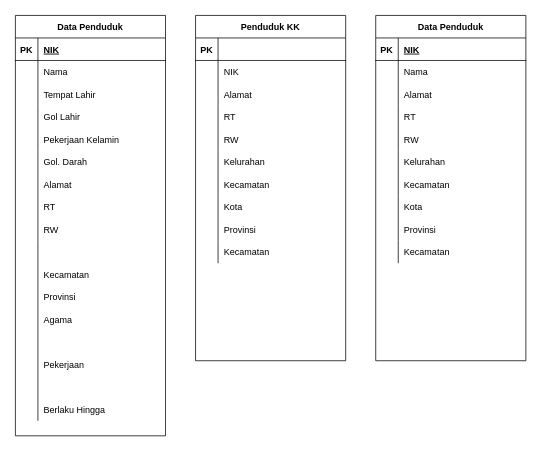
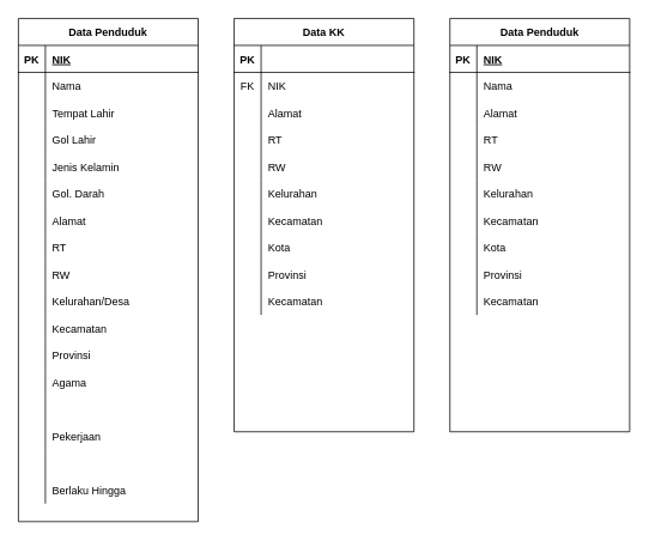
  <mxCell id="0" />
  <mxCell id="1" parent="0" />
  <mxCell id="2" value="Data Penduduk" style="shape=table;startSize=30;container=1;collapsible=1;childLayout=tableLayout;fixedRows=1;rowLines=0;fontStyle=1;align=center;resizeLast=1;" vertex="1" parent="1"><mxGeometry x="20" y="20" width="200" height="560" as="geometry" /></mxCell>
  <mxCell id="3" value="" style="shape=partialRectangle;collapsible=0;dropTarget=0;pointerEvents=0;fillColor=none;top=0;left=0;bottom=1;right=0;points=[[0,0.5],[1,0.5]];portConstraint=eastwest;" vertex="1" parent="2"><mxGeometry y="30" width="200" height="30" as="geometry" /></mxCell>
  <mxCell id="4" value="PK" style="shape=partialRectangle;connectable=0;fillColor=none;top=0;left=0;bottom=0;right=0;fontStyle=1;overflow=hidden;" vertex="1" parent="3"><mxGeometry width="30" height="30" as="geometry" /></mxCell>
  <mxCell id="5" value="NIK" style="shape=partialRectangle;connectable=0;fillColor=none;top=0;left=0;bottom=0;right=0;align=left;spacingLeft=6;fontStyle=5;overflow=hidden;" vertex="1" parent="3"><mxGeometry x="30" width="170" height="30" as="geometry" /></mxCell>
  <mxCell id="6" value="" style="shape=partialRectangle;collapsible=0;dropTarget=0;pointerEvents=0;fillColor=none;top=0;left=0;bottom=0;right=0;points=[[0,0.5],[1,0.5]];portConstraint=eastwest;" vertex="1" parent="2"><mxGeometry y="60" width="200" height="30" as="geometry" /></mxCell>
  <mxCell id="7" value="" style="shape=partialRectangle;connectable=0;fillColor=none;top=0;left=0;bottom=0;right=0;editable=1;overflow=hidden;" vertex="1" parent="6"><mxGeometry width="30" height="30" as="geometry" /></mxCell>
  <mxCell id="8" value="Nama" style="shape=partialRectangle;connectable=0;fillColor=none;top=0;left=0;bottom=0;right=0;align=left;spacingLeft=6;overflow=hidden;" vertex="1" parent="6"><mxGeometry x="30" width="170" height="30" as="geometry" /></mxCell>
  <mxCell id="9" value="" style="shape=partialRectangle;collapsible=0;dropTarget=0;pointerEvents=0;fillColor=none;top=0;left=0;bottom=0;right=0;points=[[0,0.5],[1,0.5]];portConstraint=eastwest;" vertex="1" parent="2"><mxGeometry y="90" width="200" height="30" as="geometry" /></mxCell>
  <mxCell id="10" value="" style="shape=partialRectangle;connectable=0;fillColor=none;top=0;left=0;bottom=0;right=0;editable=1;overflow=hidden;" vertex="1" parent="9"><mxGeometry width="30" height="30" as="geometry" /></mxCell>
  <mxCell id="11" value="Tempat Lahir" style="shape=partialRectangle;connectable=0;fillColor=none;top=0;left=0;bottom=0;right=0;align=left;spacingLeft=6;overflow=hidden;" vertex="1" parent="9"><mxGeometry x="30" width="170" height="30" as="geometry" /></mxCell>
  <mxCell id="12" value="" style="shape=partialRectangle;collapsible=0;dropTarget=0;pointerEvents=0;fillColor=none;top=0;left=0;bottom=0;right=0;points=[[0,0.5],[1,0.5]];portConstraint=eastwest;" vertex="1" parent="2"><mxGeometry y="120" width="200" height="30" as="geometry" /></mxCell>
  <mxCell id="13" value="" style="shape=partialRectangle;connectable=0;fillColor=none;top=0;left=0;bottom=0;right=0;editable=1;overflow=hidden;" vertex="1" parent="12"><mxGeometry width="30" height="30" as="geometry" /></mxCell>
  <mxCell id="14" value="Gol Lahir" style="shape=partialRectangle;connectable=0;fillColor=none;top=0;left=0;bottom=0;right=0;align=left;spacingLeft=6;overflow=hidden;" vertex="1" parent="12"><mxGeometry x="30" width="170" height="30" as="geometry" /></mxCell>
  <mxCell id="15" value="" style="shape=partialRectangle;collapsible=0;dropTarget=0;pointerEvents=0;fillColor=none;top=0;left=0;bottom=0;right=0;points=[[0,0.5],[1,0.5]];portConstraint=eastwest;" vertex="1" parent="2"><mxGeometry y="150" width="200" height="30" as="geometry" /></mxCell>
  <mxCell id="16" value="" style="shape=partialRectangle;connectable=0;fillColor=none;top=0;left=0;bottom=0;right=0;editable=1;overflow=hidden;" vertex="1" parent="15"><mxGeometry width="30" height="30" as="geometry" /></mxCell>
- <mxCell id="17" value="Pekerjaan Kelamin" style="shape=partialRectangle;connectable=0;fillColor=none;top=0;left=0;bottom=0;right=0;align=left;spacingLeft=6;overflow=hidden;" vertex="1" parent="15"><mxGeometry x="30" width="170" height="30" as="geometry" /></mxCell>
+ <mxCell id="17" value="Jenis Kelamin" style="shape=partialRectangle;connectable=0;fillColor=none;top=0;left=0;bottom=0;right=0;align=left;spacingLeft=6;overflow=hidden;" vertex="1" parent="15"><mxGeometry x="30" width="170" height="30" as="geometry" /></mxCell>
  <mxCell id="18" value="" style="shape=partialRectangle;collapsible=0;dropTarget=0;pointerEvents=0;fillColor=none;top=0;left=0;bottom=0;right=0;points=[[0,0.5],[1,0.5]];portConstraint=eastwest;" vertex="1" parent="2"><mxGeometry y="180" width="200" height="30" as="geometry" /></mxCell>
  <mxCell id="19" value="" style="shape=partialRectangle;connectable=0;fillColor=none;top=0;left=0;bottom=0;right=0;editable=1;overflow=hidden;" vertex="1" parent="18"><mxGeometry width="30" height="30" as="geometry" /></mxCell>
  <mxCell id="20" value="Gol. Darah" style="shape=partialRectangle;connectable=0;fillColor=none;top=0;left=0;bottom=0;right=0;align=left;spacingLeft=6;overflow=hidden;" vertex="1" parent="18"><mxGeometry x="30" width="170" height="30" as="geometry" /></mxCell>
  <mxCell id="21" value="" style="shape=partialRectangle;collapsible=0;dropTarget=0;pointerEvents=0;fillColor=none;top=0;left=0;bottom=0;right=0;points=[[0,0.5],[1,0.5]];portConstraint=eastwest;" vertex="1" parent="2"><mxGeometry y="210" width="200" height="30" as="geometry" /></mxCell>
  <mxCell id="22" value="" style="shape=partialRectangle;connectable=0;fillColor=none;top=0;left=0;bottom=0;right=0;editable=1;overflow=hidden;" vertex="1" parent="21"><mxGeometry width="30" height="30" as="geometry" /></mxCell>
  <mxCell id="23" value="Alamat" style="shape=partialRectangle;connectable=0;fillColor=none;top=0;left=0;bottom=0;right=0;align=left;spacingLeft=6;overflow=hidden;" vertex="1" parent="21"><mxGeometry x="30" width="170" height="30" as="geometry" /></mxCell>
  <mxCell id="24" value="" style="shape=partialRectangle;collapsible=0;dropTarget=0;pointerEvents=0;fillColor=none;top=0;left=0;bottom=0;right=0;points=[[0,0.5],[1,0.5]];portConstraint=eastwest;" vertex="1" parent="2"><mxGeometry y="240" width="200" height="30" as="geometry" /></mxCell>
  <mxCell id="25" value="" style="shape=partialRectangle;connectable=0;fillColor=none;top=0;left=0;bottom=0;right=0;editable=1;overflow=hidden;" vertex="1" parent="24"><mxGeometry width="30" height="30" as="geometry" /></mxCell>
  <mxCell id="26" value="RT" style="shape=partialRectangle;connectable=0;fillColor=none;top=0;left=0;bottom=0;right=0;align=left;spacingLeft=6;overflow=hidden;" vertex="1" parent="24"><mxGeometry x="30" width="170" height="30" as="geometry" /></mxCell>
  <mxCell id="27" value="" style="shape=partialRectangle;collapsible=0;dropTarget=0;pointerEvents=0;fillColor=none;top=0;left=0;bottom=0;right=0;points=[[0,0.5],[1,0.5]];portConstraint=eastwest;" vertex="1" parent="2"><mxGeometry y="270" width="200" height="30" as="geometry" /></mxCell>
  <mxCell id="28" value="" style="shape=partialRectangle;connectable=0;fillColor=none;top=0;left=0;bottom=0;right=0;editable=1;overflow=hidden;" vertex="1" parent="27"><mxGeometry width="30" height="30" as="geometry" /></mxCell>
  <mxCell id="29" value="RW" style="shape=partialRectangle;connectable=0;fillColor=none;top=0;left=0;bottom=0;right=0;align=left;spacingLeft=6;overflow=hidden;" vertex="1" parent="27"><mxGeometry x="30" width="170" height="30" as="geometry" /></mxCell>
  <mxCell id="30" value="" style="shape=partialRectangle;collapsible=0;dropTarget=0;pointerEvents=0;fillColor=none;top=0;left=0;bottom=0;right=0;points=[[0,0.5],[1,0.5]];portConstraint=eastwest;" vertex="1" parent="2"><mxGeometry y="300" width="200" height="30" as="geometry" /></mxCell>
  <mxCell id="31" value="" style="shape=partialRectangle;connectable=0;fillColor=none;top=0;left=0;bottom=0;right=0;editable=1;overflow=hidden;" vertex="1" parent="30"><mxGeometry width="30" height="30" as="geometry" /></mxCell>
+ <mxCell id="32" value="Kelurahan/Desa" style="shape=partialRectangle;connectable=0;fillColor=none;top=0;left=0;bottom=0;right=0;align=left;spacingLeft=6;overflow=hidden;" vertex="1" parent="30"><mxGeometry x="30" width="170" height="30" as="geometry" /></mxCell>
  <mxCell id="33" value="" style="shape=partialRectangle;collapsible=0;dropTarget=0;pointerEvents=0;fillColor=none;top=0;left=0;bottom=0;right=0;points=[[0,0.5],[1,0.5]];portConstraint=eastwest;" vertex="1" parent="2"><mxGeometry y="330" width="200" height="30" as="geometry" /></mxCell>
  <mxCell id="34" value="" style="shape=partialRectangle;connectable=0;fillColor=none;top=0;left=0;bottom=0;right=0;editable=1;overflow=hidden;" vertex="1" parent="33"><mxGeometry width="30" height="30" as="geometry" /></mxCell>
  <mxCell id="35" value="Kecamatan" style="shape=partialRectangle;connectable=0;fillColor=none;top=0;left=0;bottom=0;right=0;align=left;spacingLeft=6;overflow=hidden;" vertex="1" parent="33"><mxGeometry x="30" width="170" height="30" as="geometry" /></mxCell>
  <mxCell id="36" value="" style="shape=partialRectangle;collapsible=0;dropTarget=0;pointerEvents=0;fillColor=none;top=0;left=0;bottom=0;right=0;points=[[0,0.5],[1,0.5]];portConstraint=eastwest;" vertex="1" parent="2"><mxGeometry y="360" width="200" height="30" as="geometry" /></mxCell>
  <mxCell id="37" value="" style="shape=partialRectangle;connectable=0;fillColor=none;top=0;left=0;bottom=0;right=0;editable=1;overflow=hidden;" vertex="1" parent="36"><mxGeometry width="30" height="30" as="geometry" /></mxCell>
  <mxCell id="38" value="Provinsi" style="shape=partialRectangle;connectable=0;fillColor=none;top=0;left=0;bottom=0;right=0;align=left;spacingLeft=6;overflow=hidden;" vertex="1" parent="36"><mxGeometry x="30" width="170" height="30" as="geometry" /></mxCell>
  <mxCell id="39" value="" style="shape=partialRectangle;collapsible=0;dropTarget=0;pointerEvents=0;fillColor=none;top=0;left=0;bottom=0;right=0;points=[[0,0.5],[1,0.5]];portConstraint=eastwest;" vertex="1" parent="2"><mxGeometry y="390" width="200" height="30" as="geometry" /></mxCell>
  <mxCell id="40" value="" style="shape=partialRectangle;connectable=0;fillColor=none;top=0;left=0;bottom=0;right=0;editable=1;overflow=hidden;" vertex="1" parent="39"><mxGeometry width="30" height="30" as="geometry" /></mxCell>
  <mxCell id="41" value="Agama" style="shape=partialRectangle;connectable=0;fillColor=none;top=0;left=0;bottom=0;right=0;align=left;spacingLeft=6;overflow=hidden;" vertex="1" parent="39"><mxGeometry x="30" width="170" height="30" as="geometry" /></mxCell>
  <mxCell id="42" value="" style="shape=partialRectangle;collapsible=0;dropTarget=0;pointerEvents=0;fillColor=none;top=0;left=0;bottom=0;right=0;points=[[0,0.5],[1,0.5]];portConstraint=eastwest;" vertex="1" parent="2"><mxGeometry y="420" width="200" height="30" as="geometry" /></mxCell>
  <mxCell id="43" value="" style="shape=partialRectangle;connectable=0;fillColor=none;top=0;left=0;bottom=0;right=0;editable=1;overflow=hidden;" vertex="1" parent="42"><mxGeometry width="30" height="30" as="geometry" /></mxCell>
  <mxCell id="44" value="" style="shape=partialRectangle;collapsible=0;dropTarget=0;pointerEvents=0;fillColor=none;top=0;left=0;bottom=0;right=0;points=[[0,0.5],[1,0.5]];portConstraint=eastwest;" vertex="1" parent="2"><mxGeometry y="450" width="200" height="30" as="geometry" /></mxCell>
  <mxCell id="45" value="" style="shape=partialRectangle;connectable=0;fillColor=none;top=0;left=0;bottom=0;right=0;editable=1;overflow=hidden;" vertex="1" parent="44"><mxGeometry width="30" height="30" as="geometry" /></mxCell>
  <mxCell id="46" value="Pekerjaan" style="shape=partialRectangle;connectable=0;fillColor=none;top=0;left=0;bottom=0;right=0;align=left;spacingLeft=6;overflow=hidden;" vertex="1" parent="44"><mxGeometry x="30" width="170" height="30" as="geometry" /></mxCell>
  <mxCell id="47" value="" style="shape=partialRectangle;collapsible=0;dropTarget=0;pointerEvents=0;fillColor=none;top=0;left=0;bottom=0;right=0;points=[[0,0.5],[1,0.5]];portConstraint=eastwest;" vertex="1" parent="2"><mxGeometry y="480" width="200" height="30" as="geometry" /></mxCell>
  <mxCell id="48" value="" style="shape=partialRectangle;connectable=0;fillColor=none;top=0;left=0;bottom=0;right=0;editable=1;overflow=hidden;" vertex="1" parent="47"><mxGeometry width="30" height="30" as="geometry" /></mxCell>
  <mxCell id="49" value="" style="shape=partialRectangle;collapsible=0;dropTarget=0;pointerEvents=0;fillColor=none;top=0;left=0;bottom=0;right=0;points=[[0,0.5],[1,0.5]];portConstraint=eastwest;" vertex="1" parent="2"><mxGeometry y="510" width="200" height="30" as="geometry" /></mxCell>
  <mxCell id="50" value="" style="shape=partialRectangle;connectable=0;fillColor=none;top=0;left=0;bottom=0;right=0;editable=1;overflow=hidden;" vertex="1" parent="49"><mxGeometry width="30" height="30" as="geometry" /></mxCell>
  <mxCell id="51" value="Berlaku Hingga" style="shape=partialRectangle;connectable=0;fillColor=none;top=0;left=0;bottom=0;right=0;align=left;spacingLeft=6;overflow=hidden;" vertex="1" parent="49"><mxGeometry x="30" width="170" height="30" as="geometry" /></mxCell>
- <mxCell id="52" value="Penduduk KK" style="shape=table;startSize=30;container=1;collapsible=1;childLayout=tableLayout;fixedRows=1;rowLines=0;fontStyle=1;align=center;resizeLast=1;" vertex="1" parent="1"><mxGeometry x="260" y="20" width="200" height="460" as="geometry" /></mxCell>
+ <mxCell id="52" value="Data KK" style="shape=table;startSize=30;container=1;collapsible=1;childLayout=tableLayout;fixedRows=1;rowLines=0;fontStyle=1;align=center;resizeLast=1;" vertex="1" parent="1"><mxGeometry x="260" y="20" width="200" height="460" as="geometry" /></mxCell>
  <mxCell id="53" value="" style="shape=partialRectangle;collapsible=0;dropTarget=0;pointerEvents=0;fillColor=none;top=0;left=0;bottom=1;right=0;points=[[0,0.5],[1,0.5]];portConstraint=eastwest;" vertex="1" parent="52"><mxGeometry y="30" width="200" height="30" as="geometry" /></mxCell>
  <mxCell id="54" value="PK" style="shape=partialRectangle;connectable=0;fillColor=none;top=0;left=0;bottom=0;right=0;fontStyle=1;overflow=hidden;" vertex="1" parent="53"><mxGeometry width="30" height="30" as="geometry" /></mxCell>
  <mxCell id="55" value="" style="shape=partialRectangle;collapsible=0;dropTarget=0;pointerEvents=0;fillColor=none;top=0;left=0;bottom=0;right=0;points=[[0,0.5],[1,0.5]];portConstraint=eastwest;" vertex="1" parent="52"><mxGeometry y="60" width="200" height="30" as="geometry" /></mxCell>
+ <mxCell id="56" value="FK" style="shape=partialRectangle;connectable=0;fillColor=none;top=0;left=0;bottom=0;right=0;editable=1;overflow=hidden;" vertex="1" parent="55"><mxGeometry width="30" height="30" as="geometry" /></mxCell>
  <mxCell id="57" value="NIK" style="shape=partialRectangle;connectable=0;fillColor=none;top=0;left=0;bottom=0;right=0;align=left;spacingLeft=6;overflow=hidden;" vertex="1" parent="55"><mxGeometry x="30" width="170" height="30" as="geometry" /></mxCell>
  <mxCell id="58" value="" style="shape=partialRectangle;collapsible=0;dropTarget=0;pointerEvents=0;fillColor=none;top=0;left=0;bottom=0;right=0;points=[[0,0.5],[1,0.5]];portConstraint=eastwest;" vertex="1" parent="52"><mxGeometry y="90" width="200" height="30" as="geometry" /></mxCell>
  <mxCell id="59" value="" style="shape=partialRectangle;connectable=0;fillColor=none;top=0;left=0;bottom=0;right=0;editable=1;overflow=hidden;" vertex="1" parent="58"><mxGeometry width="30" height="30" as="geometry" /></mxCell>
  <mxCell id="60" value="Alamat" style="shape=partialRectangle;connectable=0;fillColor=none;top=0;left=0;bottom=0;right=0;align=left;spacingLeft=6;overflow=hidden;" vertex="1" parent="58"><mxGeometry x="30" width="170" height="30" as="geometry" /></mxCell>
  <mxCell id="61" value="" style="shape=partialRectangle;collapsible=0;dropTarget=0;pointerEvents=0;fillColor=none;top=0;left=0;bottom=0;right=0;points=[[0,0.5],[1,0.5]];portConstraint=eastwest;" vertex="1" parent="52"><mxGeometry y="120" width="200" height="30" as="geometry" /></mxCell>
  <mxCell id="62" value="" style="shape=partialRectangle;connectable=0;fillColor=none;top=0;left=0;bottom=0;right=0;editable=1;overflow=hidden;" vertex="1" parent="61"><mxGeometry width="30" height="30" as="geometry" /></mxCell>
  <mxCell id="63" value="RT" style="shape=partialRectangle;connectable=0;fillColor=none;top=0;left=0;bottom=0;right=0;align=left;spacingLeft=6;overflow=hidden;" vertex="1" parent="61"><mxGeometry x="30" width="170" height="30" as="geometry" /></mxCell>
  <mxCell id="64" value="" style="shape=partialRectangle;collapsible=0;dropTarget=0;pointerEvents=0;fillColor=none;top=0;left=0;bottom=0;right=0;points=[[0,0.5],[1,0.5]];portConstraint=eastwest;" vertex="1" parent="52"><mxGeometry y="150" width="200" height="30" as="geometry" /></mxCell>
  <mxCell id="65" value="" style="shape=partialRectangle;connectable=0;fillColor=none;top=0;left=0;bottom=0;right=0;editable=1;overflow=hidden;" vertex="1" parent="64"><mxGeometry width="30" height="30" as="geometry" /></mxCell>
  <mxCell id="66" value="RW" style="shape=partialRectangle;connectable=0;fillColor=none;top=0;left=0;bottom=0;right=0;align=left;spacingLeft=6;overflow=hidden;" vertex="1" parent="64"><mxGeometry x="30" width="170" height="30" as="geometry" /></mxCell>
  <mxCell id="67" value="" style="shape=partialRectangle;collapsible=0;dropTarget=0;pointerEvents=0;fillColor=none;top=0;left=0;bottom=0;right=0;points=[[0,0.5],[1,0.5]];portConstraint=eastwest;" vertex="1" parent="52"><mxGeometry y="180" width="200" height="30" as="geometry" /></mxCell>
  <mxCell id="68" value="" style="shape=partialRectangle;connectable=0;fillColor=none;top=0;left=0;bottom=0;right=0;editable=1;overflow=hidden;" vertex="1" parent="67"><mxGeometry width="30" height="30" as="geometry" /></mxCell>
  <mxCell id="69" value="Kelurahan" style="shape=partialRectangle;connectable=0;fillColor=none;top=0;left=0;bottom=0;right=0;align=left;spacingLeft=6;overflow=hidden;" vertex="1" parent="67"><mxGeometry x="30" width="170" height="30" as="geometry" /></mxCell>
  <mxCell id="70" value="" style="shape=partialRectangle;collapsible=0;dropTarget=0;pointerEvents=0;fillColor=none;top=0;left=0;bottom=0;right=0;points=[[0,0.5],[1,0.5]];portConstraint=eastwest;" vertex="1" parent="52"><mxGeometry y="210" width="200" height="30" as="geometry" /></mxCell>
  <mxCell id="71" value="" style="shape=partialRectangle;connectable=0;fillColor=none;top=0;left=0;bottom=0;right=0;editable=1;overflow=hidden;" vertex="1" parent="70"><mxGeometry width="30" height="30" as="geometry" /></mxCell>
  <mxCell id="72" value="Kecamatan" style="shape=partialRectangle;connectable=0;fillColor=none;top=0;left=0;bottom=0;right=0;align=left;spacingLeft=6;overflow=hidden;" vertex="1" parent="70"><mxGeometry x="30" width="170" height="30" as="geometry" /></mxCell>
  <mxCell id="73" value="" style="shape=partialRectangle;collapsible=0;dropTarget=0;pointerEvents=0;fillColor=none;top=0;left=0;bottom=0;right=0;points=[[0,0.5],[1,0.5]];portConstraint=eastwest;" vertex="1" parent="52"><mxGeometry y="240" width="200" height="30" as="geometry" /></mxCell>
  <mxCell id="74" value="" style="shape=partialRectangle;connectable=0;fillColor=none;top=0;left=0;bottom=0;right=0;editable=1;overflow=hidden;" vertex="1" parent="73"><mxGeometry width="30" height="30" as="geometry" /></mxCell>
  <mxCell id="75" value="Kota" style="shape=partialRectangle;connectable=0;fillColor=none;top=0;left=0;bottom=0;right=0;align=left;spacingLeft=6;overflow=hidden;" vertex="1" parent="73"><mxGeometry x="30" width="170" height="30" as="geometry" /></mxCell>
  <mxCell id="76" value="" style="shape=partialRectangle;collapsible=0;dropTarget=0;pointerEvents=0;fillColor=none;top=0;left=0;bottom=0;right=0;points=[[0,0.5],[1,0.5]];portConstraint=eastwest;" vertex="1" parent="52"><mxGeometry y="270" width="200" height="30" as="geometry" /></mxCell>
  <mxCell id="77" value="" style="shape=partialRectangle;connectable=0;fillColor=none;top=0;left=0;bottom=0;right=0;editable=1;overflow=hidden;" vertex="1" parent="76"><mxGeometry width="30" height="30" as="geometry" /></mxCell>
  <mxCell id="78" value="Provinsi" style="shape=partialRectangle;connectable=0;fillColor=none;top=0;left=0;bottom=0;right=0;align=left;spacingLeft=6;overflow=hidden;" vertex="1" parent="76"><mxGeometry x="30" width="170" height="30" as="geometry" /></mxCell>
  <mxCell id="79" value="" style="shape=partialRectangle;collapsible=0;dropTarget=0;pointerEvents=0;fillColor=none;top=0;left=0;bottom=0;right=0;points=[[0,0.5],[1,0.5]];portConstraint=eastwest;" vertex="1" parent="52"><mxGeometry y="300" width="200" height="30" as="geometry" /></mxCell>
  <mxCell id="80" value="" style="shape=partialRectangle;connectable=0;fillColor=none;top=0;left=0;bottom=0;right=0;editable=1;overflow=hidden;" vertex="1" parent="79"><mxGeometry width="30" height="30" as="geometry" /></mxCell>
  <mxCell id="81" value="Kecamatan" style="shape=partialRectangle;connectable=0;fillColor=none;top=0;left=0;bottom=0;right=0;align=left;spacingLeft=6;overflow=hidden;" vertex="1" parent="79"><mxGeometry x="30" width="170" height="30" as="geometry" /></mxCell>
  <mxCell id="82" value="Data Penduduk" style="shape=table;startSize=30;container=1;collapsible=1;childLayout=tableLayout;fixedRows=1;rowLines=0;fontStyle=1;align=center;resizeLast=1;" vertex="1" parent="1"><mxGeometry x="500" y="20" width="200" height="460" as="geometry" /></mxCell>
  <mxCell id="83" value="" style="shape=partialRectangle;collapsible=0;dropTarget=0;pointerEvents=0;fillColor=none;top=0;left=0;bottom=1;right=0;points=[[0,0.5],[1,0.5]];portConstraint=eastwest;" vertex="1" parent="82"><mxGeometry y="30" width="200" height="30" as="geometry" /></mxCell>
  <mxCell id="84" value="PK" style="shape=partialRectangle;connectable=0;fillColor=none;top=0;left=0;bottom=0;right=0;fontStyle=1;overflow=hidden;" vertex="1" parent="83"><mxGeometry width="30" height="30" as="geometry" /></mxCell>
  <mxCell id="85" value="NIK" style="shape=partialRectangle;connectable=0;fillColor=none;top=0;left=0;bottom=0;right=0;align=left;spacingLeft=6;fontStyle=5;overflow=hidden;" vertex="1" parent="83"><mxGeometry x="30" width="170" height="30" as="geometry" /></mxCell>
  <mxCell id="86" value="" style="shape=partialRectangle;collapsible=0;dropTarget=0;pointerEvents=0;fillColor=none;top=0;left=0;bottom=0;right=0;points=[[0,0.5],[1,0.5]];portConstraint=eastwest;" vertex="1" parent="82"><mxGeometry y="60" width="200" height="30" as="geometry" /></mxCell>
  <mxCell id="87" value="" style="shape=partialRectangle;connectable=0;fillColor=none;top=0;left=0;bottom=0;right=0;editable=1;overflow=hidden;" vertex="1" parent="86"><mxGeometry width="30" height="30" as="geometry" /></mxCell>
  <mxCell id="88" value="Nama" style="shape=partialRectangle;connectable=0;fillColor=none;top=0;left=0;bottom=0;right=0;align=left;spacingLeft=6;overflow=hidden;" vertex="1" parent="86"><mxGeometry x="30" width="170" height="30" as="geometry" /></mxCell>
  <mxCell id="89" value="" style="shape=partialRectangle;collapsible=0;dropTarget=0;pointerEvents=0;fillColor=none;top=0;left=0;bottom=0;right=0;points=[[0,0.5],[1,0.5]];portConstraint=eastwest;" vertex="1" parent="82"><mxGeometry y="90" width="200" height="30" as="geometry" /></mxCell>
  <mxCell id="90" value="" style="shape=partialRectangle;connectable=0;fillColor=none;top=0;left=0;bottom=0;right=0;editable=1;overflow=hidden;" vertex="1" parent="89"><mxGeometry width="30" height="30" as="geometry" /></mxCell>
  <mxCell id="91" value="Alamat" style="shape=partialRectangle;connectable=0;fillColor=none;top=0;left=0;bottom=0;right=0;align=left;spacingLeft=6;overflow=hidden;" vertex="1" parent="89"><mxGeometry x="30" width="170" height="30" as="geometry" /></mxCell>
  <mxCell id="92" value="" style="shape=partialRectangle;collapsible=0;dropTarget=0;pointerEvents=0;fillColor=none;top=0;left=0;bottom=0;right=0;points=[[0,0.5],[1,0.5]];portConstraint=eastwest;" vertex="1" parent="82"><mxGeometry y="120" width="200" height="30" as="geometry" /></mxCell>
  <mxCell id="93" value="" style="shape=partialRectangle;connectable=0;fillColor=none;top=0;left=0;bottom=0;right=0;editable=1;overflow=hidden;" vertex="1" parent="92"><mxGeometry width="30" height="30" as="geometry" /></mxCell>
  <mxCell id="94" value="RT" style="shape=partialRectangle;connectable=0;fillColor=none;top=0;left=0;bottom=0;right=0;align=left;spacingLeft=6;overflow=hidden;" vertex="1" parent="92"><mxGeometry x="30" width="170" height="30" as="geometry" /></mxCell>
  <mxCell id="95" value="" style="shape=partialRectangle;collapsible=0;dropTarget=0;pointerEvents=0;fillColor=none;top=0;left=0;bottom=0;right=0;points=[[0,0.5],[1,0.5]];portConstraint=eastwest;" vertex="1" parent="82"><mxGeometry y="150" width="200" height="30" as="geometry" /></mxCell>
  <mxCell id="96" value="" style="shape=partialRectangle;connectable=0;fillColor=none;top=0;left=0;bottom=0;right=0;editable=1;overflow=hidden;" vertex="1" parent="95"><mxGeometry width="30" height="30" as="geometry" /></mxCell>
  <mxCell id="97" value="RW" style="shape=partialRectangle;connectable=0;fillColor=none;top=0;left=0;bottom=0;right=0;align=left;spacingLeft=6;overflow=hidden;" vertex="1" parent="95"><mxGeometry x="30" width="170" height="30" as="geometry" /></mxCell>
  <mxCell id="98" value="" style="shape=partialRectangle;collapsible=0;dropTarget=0;pointerEvents=0;fillColor=none;top=0;left=0;bottom=0;right=0;points=[[0,0.5],[1,0.5]];portConstraint=eastwest;" vertex="1" parent="82"><mxGeometry y="180" width="200" height="30" as="geometry" /></mxCell>
  <mxCell id="99" value="" style="shape=partialRectangle;connectable=0;fillColor=none;top=0;left=0;bottom=0;right=0;editable=1;overflow=hidden;" vertex="1" parent="98"><mxGeometry width="30" height="30" as="geometry" /></mxCell>
  <mxCell id="100" value="Kelurahan" style="shape=partialRectangle;connectable=0;fillColor=none;top=0;left=0;bottom=0;right=0;align=left;spacingLeft=6;overflow=hidden;" vertex="1" parent="98"><mxGeometry x="30" width="170" height="30" as="geometry" /></mxCell>
  <mxCell id="101" value="" style="shape=partialRectangle;collapsible=0;dropTarget=0;pointerEvents=0;fillColor=none;top=0;left=0;bottom=0;right=0;points=[[0,0.5],[1,0.5]];portConstraint=eastwest;" vertex="1" parent="82"><mxGeometry y="210" width="200" height="30" as="geometry" /></mxCell>
  <mxCell id="102" value="" style="shape=partialRectangle;connectable=0;fillColor=none;top=0;left=0;bottom=0;right=0;editable=1;overflow=hidden;" vertex="1" parent="101"><mxGeometry width="30" height="30" as="geometry" /></mxCell>
  <mxCell id="103" value="Kecamatan" style="shape=partialRectangle;connectable=0;fillColor=none;top=0;left=0;bottom=0;right=0;align=left;spacingLeft=6;overflow=hidden;" vertex="1" parent="101"><mxGeometry x="30" width="170" height="30" as="geometry" /></mxCell>
  <mxCell id="104" value="" style="shape=partialRectangle;collapsible=0;dropTarget=0;pointerEvents=0;fillColor=none;top=0;left=0;bottom=0;right=0;points=[[0,0.5],[1,0.5]];portConstraint=eastwest;" vertex="1" parent="82"><mxGeometry y="240" width="200" height="30" as="geometry" /></mxCell>
  <mxCell id="105" value="" style="shape=partialRectangle;connectable=0;fillColor=none;top=0;left=0;bottom=0;right=0;editable=1;overflow=hidden;" vertex="1" parent="104"><mxGeometry width="30" height="30" as="geometry" /></mxCell>
  <mxCell id="106" value="Kota" style="shape=partialRectangle;connectable=0;fillColor=none;top=0;left=0;bottom=0;right=0;align=left;spacingLeft=6;overflow=hidden;" vertex="1" parent="104"><mxGeometry x="30" width="170" height="30" as="geometry" /></mxCell>
  <mxCell id="107" value="" style="shape=partialRectangle;collapsible=0;dropTarget=0;pointerEvents=0;fillColor=none;top=0;left=0;bottom=0;right=0;points=[[0,0.5],[1,0.5]];portConstraint=eastwest;" vertex="1" parent="82"><mxGeometry y="270" width="200" height="30" as="geometry" /></mxCell>
  <mxCell id="108" value="" style="shape=partialRectangle;connectable=0;fillColor=none;top=0;left=0;bottom=0;right=0;editable=1;overflow=hidden;" vertex="1" parent="107"><mxGeometry width="30" height="30" as="geometry" /></mxCell>
  <mxCell id="109" value="Provinsi" style="shape=partialRectangle;connectable=0;fillColor=none;top=0;left=0;bottom=0;right=0;align=left;spacingLeft=6;overflow=hidden;" vertex="1" parent="107"><mxGeometry x="30" width="170" height="30" as="geometry" /></mxCell>
  <mxCell id="110" value="" style="shape=partialRectangle;collapsible=0;dropTarget=0;pointerEvents=0;fillColor=none;top=0;left=0;bottom=0;right=0;points=[[0,0.5],[1,0.5]];portConstraint=eastwest;" vertex="1" parent="82"><mxGeometry y="300" width="200" height="30" as="geometry" /></mxCell>
  <mxCell id="111" value="" style="shape=partialRectangle;connectable=0;fillColor=none;top=0;left=0;bottom=0;right=0;editable=1;overflow=hidden;" vertex="1" parent="110"><mxGeometry width="30" height="30" as="geometry" /></mxCell>
  <mxCell id="112" value="Kecamatan" style="shape=partialRectangle;connectable=0;fillColor=none;top=0;left=0;bottom=0;right=0;align=left;spacingLeft=6;overflow=hidden;" vertex="1" parent="110"><mxGeometry x="30" width="170" height="30" as="geometry" /></mxCell>
